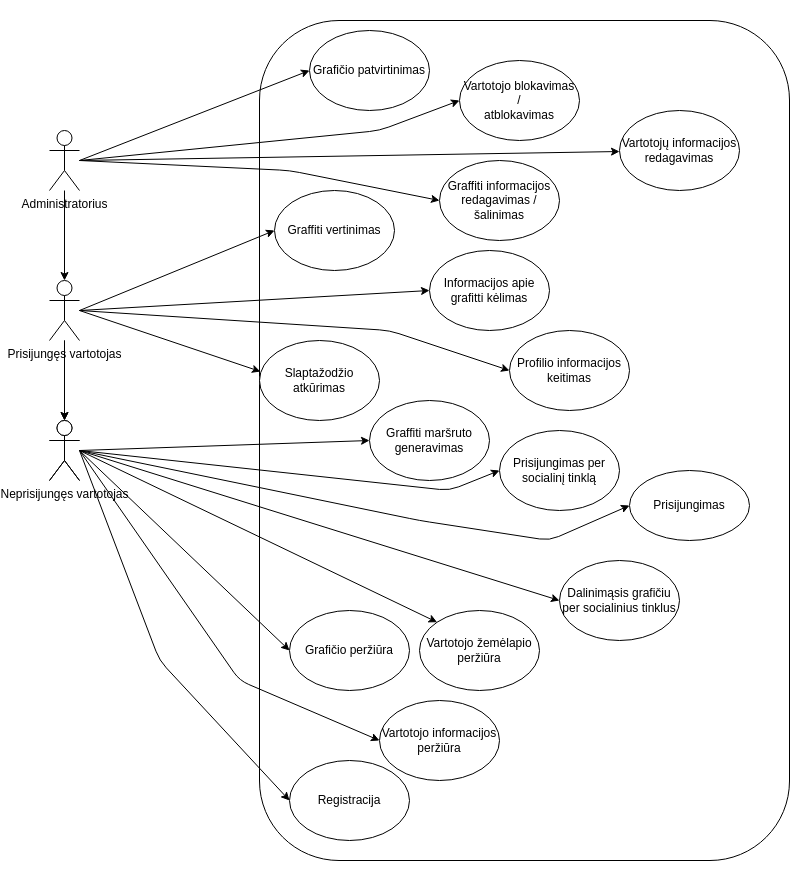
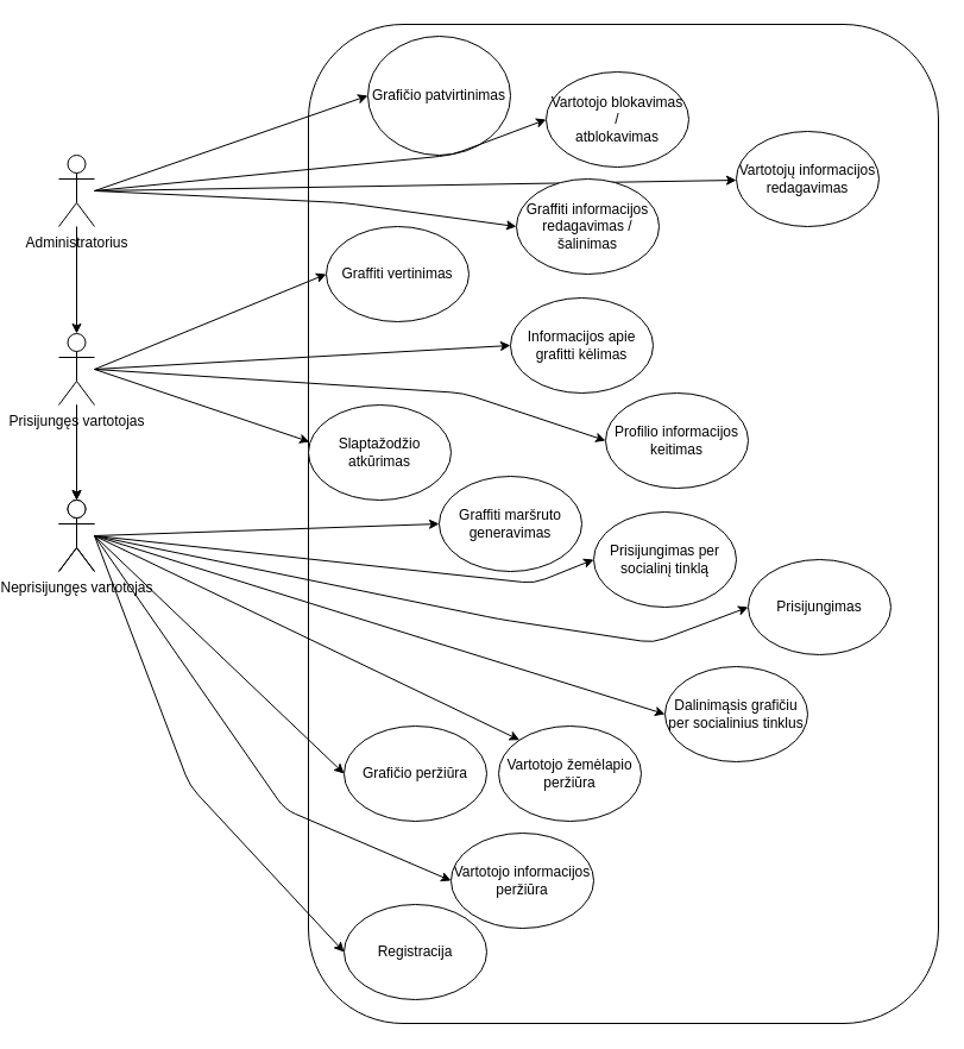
  <mxCell id="0" />
  <mxCell id="1" parent="0" />
  <mxCell id="2" value="" style="edgeStyle=orthogonalEdgeStyle;rounded=0;orthogonalLoop=1;jettySize=auto;html=1;" edge="1" parent="1" source="3" target="4"><mxGeometry relative="1" as="geometry" /></mxCell>
  <mxCell id="3" value="Prisijungęs vartotojas" style="shape=umlActor;verticalLabelPosition=bottom;labelBackgroundColor=#ffffff;verticalAlign=top;html=1;outlineConnect=0;" vertex="1" parent="1"><mxGeometry x="20" y="280" width="30" height="60" as="geometry" /></mxCell>
  <mxCell id="4" value="Prisijungęs vartotojas" style="shape=umlActor;verticalLabelPosition=bottom;labelBackgroundColor=#ffffff;verticalAlign=top;html=1;outlineConnect=0;" vertex="1" parent="1"><mxGeometry x="20" y="420" width="30" height="60" as="geometry" /></mxCell>
  <mxCell id="5" value="Neprisijungęs vartotojas" style="shape=umlActor;verticalLabelPosition=bottom;labelBackgroundColor=#ffffff;verticalAlign=top;html=1;outlineConnect=0;" vertex="1" parent="1"><mxGeometry x="20" y="420" width="30" height="60" as="geometry" /></mxCell>
  <mxCell id="6" value="Administratorius" style="shape=umlActor;verticalLabelPosition=bottom;labelBackgroundColor=#ffffff;verticalAlign=top;html=1;outlineConnect=0;" vertex="1" parent="1"><mxGeometry x="20" y="130" width="30" height="60" as="geometry" /></mxCell>
  <mxCell id="7" value="" style="endArrow=classic;html=1;entryX=0.5;entryY=0;entryDx=0;entryDy=0;entryPerimeter=0;" edge="1" parent="1" target="3"><mxGeometry width="50" height="50" relative="1" as="geometry"><mxPoint x="35" y="190" as="sourcePoint" /><mxPoint x="35" y="290" as="targetPoint" /></mxGeometry></mxCell>
  <mxCell id="8" value="" style="endArrow=classic;html=1;entryX=0.5;entryY=0;entryDx=0;entryDy=0;entryPerimeter=0;" edge="1" parent="1" target="5"><mxGeometry width="50" height="50" relative="1" as="geometry"><mxPoint x="35" y="340" as="sourcePoint" /><mxPoint x="20" y="520" as="targetPoint" /></mxGeometry></mxCell>
  <mxCell id="9" value="" style="rounded=1;whiteSpace=wrap;html=1;" vertex="1" parent="1"><mxGeometry x="230" y="20" width="530" height="840" as="geometry" /></mxCell>
  <mxCell id="10" value="Grafičio peržiūra" style="ellipse;whiteSpace=wrap;html=1;" vertex="1" parent="1"><mxGeometry x="260" y="610" width="120" height="80" as="geometry" /></mxCell>
  <mxCell id="11" value="Informacijos apie grafitti kėlimas" style="ellipse;whiteSpace=wrap;html=1;" vertex="1" parent="1"><mxGeometry x="400" y="250" width="120" height="80" as="geometry" /></mxCell>
  <mxCell id="12" value="Graffiti maršruto generavimas" style="ellipse;whiteSpace=wrap;html=1;" vertex="1" parent="1"><mxGeometry x="340" y="400" width="120" height="80" as="geometry" /></mxCell>
  <mxCell id="13" value="Vartotojo žemėlapio peržiūra" style="ellipse;whiteSpace=wrap;html=1;" vertex="1" parent="1"><mxGeometry x="390" y="610" width="120" height="80" as="geometry" /></mxCell>
- <mxCell id="14" value="Grafičio patvirtinimas" style="ellipse;whiteSpace=wrap;html=1;" vertex="1" parent="1"><mxGeometry x="280" y="30" width="120" height="80" as="geometry" /></mxCell>
+ <mxCell id="14" value="Grafičio patvirtinimas" style="ellipse;whiteSpace=wrap;html=1;" vertex="1" parent="1"><mxGeometry x="280" y="30" width="120" height="100" as="geometry" /></mxCell>
  <mxCell id="15" value="Vartotojo blokavimas&lt;br&gt;/&lt;br&gt;atblokavimas" style="ellipse;whiteSpace=wrap;html=1;" vertex="1" parent="1"><mxGeometry x="430" y="60" width="120" height="80" as="geometry" /></mxCell>
  <mxCell id="16" value="Vartotojo informacijos peržiūra" style="ellipse;whiteSpace=wrap;html=1;" vertex="1" parent="1"><mxGeometry x="350" y="700" width="120" height="80" as="geometry" /></mxCell>
  <mxCell id="17" value="Graffiti vertinimas" style="ellipse;whiteSpace=wrap;html=1;" vertex="1" parent="1"><mxGeometry x="245" y="190" width="120" height="80" as="geometry" /></mxCell>
  <mxCell id="18" value="Slaptažodžio atkūrimas" style="ellipse;whiteSpace=wrap;html=1;" vertex="1" parent="1"><mxGeometry x="230" y="340" width="120" height="80" as="geometry" /></mxCell>
  <mxCell id="19" value="Dalinimąsis grafičiu per socialinius tinklus" style="ellipse;whiteSpace=wrap;html=1;" vertex="1" parent="1"><mxGeometry x="530" y="560" width="120" height="80" as="geometry" /></mxCell>
  <mxCell id="20" value="Prisijungimas per socialinį tinklą" style="ellipse;whiteSpace=wrap;html=1;" vertex="1" parent="1"><mxGeometry x="470" y="430" width="120" height="80" as="geometry" /></mxCell>
  <mxCell id="21" value="" style="endArrow=classic;html=1;entryX=0;entryY=0.5;entryDx=0;entryDy=0;" edge="1" parent="1" target="14"><mxGeometry width="50" height="50" relative="1" as="geometry"><mxPoint x="50" y="160" as="sourcePoint" /><mxPoint x="20" y="780" as="targetPoint" /></mxGeometry></mxCell>
  <mxCell id="22" value="" style="endArrow=classic;html=1;entryX=0;entryY=0.5;entryDx=0;entryDy=0;" edge="1" parent="1" target="17"><mxGeometry width="50" height="50" relative="1" as="geometry"><mxPoint x="50" y="310" as="sourcePoint" /><mxPoint x="20" y="780" as="targetPoint" /></mxGeometry></mxCell>
  <mxCell id="23" value="" style="endArrow=classic;html=1;entryX=0;entryY=0.5;entryDx=0;entryDy=0;" edge="1" parent="1" target="10"><mxGeometry width="50" height="50" relative="1" as="geometry"><mxPoint x="50" y="450" as="sourcePoint" /><mxPoint x="20" y="780" as="targetPoint" /></mxGeometry></mxCell>
  <mxCell id="24" value="" style="endArrow=classic;html=1;entryX=0;entryY=0.5;entryDx=0;entryDy=0;" edge="1" parent="1" target="11"><mxGeometry width="50" height="50" relative="1" as="geometry"><mxPoint x="50" y="310" as="sourcePoint" /><mxPoint x="20" y="780" as="targetPoint" /></mxGeometry></mxCell>
  <mxCell id="25" value="" style="endArrow=classic;html=1;entryX=0.008;entryY=0.388;entryDx=0;entryDy=0;entryPerimeter=0;" edge="1" parent="1" target="18"><mxGeometry width="50" height="50" relative="1" as="geometry"><mxPoint x="50" y="310" as="sourcePoint" /><mxPoint x="20" y="780" as="targetPoint" /></mxGeometry></mxCell>
  <mxCell id="26" value="" style="endArrow=classic;html=1;entryX=0;entryY=0;entryDx=0;entryDy=0;" edge="1" parent="1" target="13"><mxGeometry width="50" height="50" relative="1" as="geometry"><mxPoint x="50" y="450" as="sourcePoint" /><mxPoint x="20" y="780" as="targetPoint" /></mxGeometry></mxCell>
  <mxCell id="27" value="" style="endArrow=classic;html=1;entryX=0;entryY=0.5;entryDx=0;entryDy=0;" edge="1" parent="1" target="19"><mxGeometry width="50" height="50" relative="1" as="geometry"><mxPoint x="50" y="450" as="sourcePoint" /><mxPoint x="20" y="780" as="targetPoint" /></mxGeometry></mxCell>
  <mxCell id="28" value="" style="endArrow=classic;html=1;entryX=0;entryY=0.5;entryDx=0;entryDy=0;" edge="1" parent="1" target="15"><mxGeometry width="50" height="50" relative="1" as="geometry"><mxPoint x="50" y="160" as="sourcePoint" /><mxPoint x="20" y="780" as="targetPoint" /><Array as="points"><mxPoint x="350" y="130" /></Array></mxGeometry></mxCell>
  <mxCell id="29" value="" style="endArrow=classic;html=1;entryX=0;entryY=0.5;entryDx=0;entryDy=0;" edge="1" parent="1" target="12"><mxGeometry width="50" height="50" relative="1" as="geometry"><mxPoint x="50" y="450" as="sourcePoint" /><mxPoint x="20" y="780" as="targetPoint" /></mxGeometry></mxCell>
  <mxCell id="30" value="" style="endArrow=classic;html=1;entryX=0;entryY=0.5;entryDx=0;entryDy=0;" edge="1" parent="1" target="20"><mxGeometry width="50" height="50" relative="1" as="geometry"><mxPoint x="50" y="450" as="sourcePoint" /><mxPoint x="20" y="780" as="targetPoint" /><Array as="points"><mxPoint x="420" y="490" /></Array></mxGeometry></mxCell>
  <mxCell id="31" value="Profilio informacijos keitimas" style="ellipse;whiteSpace=wrap;html=1;" vertex="1" parent="1"><mxGeometry x="480" y="330" width="120" height="80" as="geometry" /></mxCell>
  <mxCell id="32" value="" style="endArrow=classic;html=1;entryX=0;entryY=0.5;entryDx=0;entryDy=0;" edge="1" parent="1" target="31"><mxGeometry width="50" height="50" relative="1" as="geometry"><mxPoint x="50" y="310" as="sourcePoint" /><mxPoint x="20" y="780" as="targetPoint" /><Array as="points"><mxPoint x="360" y="330" /></Array></mxGeometry></mxCell>
  <mxCell id="33" value="" style="endArrow=classic;html=1;entryX=0;entryY=0.5;entryDx=0;entryDy=0;" edge="1" parent="1" target="16"><mxGeometry width="50" height="50" relative="1" as="geometry"><mxPoint x="50" y="450" as="sourcePoint" /><mxPoint x="10" y="880" as="targetPoint" /><Array as="points"><mxPoint x="210" y="680" /></Array></mxGeometry></mxCell>
  <mxCell id="34" value="Vartotojų informacijos redagavimas" style="ellipse;whiteSpace=wrap;html=1;" vertex="1" parent="1"><mxGeometry x="590" y="110" width="120" height="80" as="geometry" /></mxCell>
  <mxCell id="35" value="" style="endArrow=classic;html=1;" edge="1" parent="1" target="34"><mxGeometry width="50" height="50" relative="1" as="geometry"><mxPoint x="50" y="160" as="sourcePoint" /><mxPoint x="602" y="190" as="targetPoint" /></mxGeometry></mxCell>
- <mxCell id="36" value="Graffiti informacijos redagavimas / šalinimas" style="ellipse;whiteSpace=wrap;html=1;" vertex="1" parent="1"><mxGeometry x="410" y="160" width="120" height="80" as="geometry" /></mxCell>
+ <mxCell id="36" value="Graffiti informacijos redagavimas / šalinimas" style="ellipse;whiteSpace=wrap;html=1;" vertex="1" parent="1"><mxGeometry x="405" y="150" width="120" height="80" as="geometry" /></mxCell>
  <mxCell id="37" value="" style="endArrow=classic;html=1;entryX=0;entryY=0.5;entryDx=0;entryDy=0;" edge="1" parent="1" target="36"><mxGeometry width="50" height="50" relative="1" as="geometry"><mxPoint x="50" y="160" as="sourcePoint" /><mxPoint x="130" y="420" as="targetPoint" /><Array as="points"><mxPoint x="260" y="170" /></Array></mxGeometry></mxCell>
  <mxCell id="38" value="Registracija" style="ellipse;whiteSpace=wrap;html=1;" vertex="1" parent="1"><mxGeometry x="260" y="760" width="120" height="80" as="geometry" /></mxCell>
  <mxCell id="39" value="" style="endArrow=classic;html=1;entryX=0;entryY=0.5;entryDx=0;entryDy=0;" edge="1" parent="1" target="38"><mxGeometry width="50" height="50" relative="1" as="geometry"><mxPoint x="50" y="450" as="sourcePoint" /><mxPoint x="20" y="880" as="targetPoint" /><Array as="points"><mxPoint x="130" y="660" /></Array></mxGeometry></mxCell>
- <mxCell id="40" value="Prisijungimas" style="ellipse;whiteSpace=wrap;html=1;" vertex="1" parent="1"><mxGeometry x="600" y="470" width="120" height="70" as="geometry" /></mxCell>
+ <mxCell id="40" value="Prisijungimas" style="ellipse;whiteSpace=wrap;html=1;" vertex="1" parent="1"><mxGeometry x="600" y="470" width="120" height="80" as="geometry" /></mxCell>
  <mxCell id="41" value="" style="endArrow=classic;html=1;entryX=0;entryY=0.5;entryDx=0;entryDy=0;" edge="1" parent="1" target="40"><mxGeometry width="50" height="50" relative="1" as="geometry"><mxPoint x="50" y="450" as="sourcePoint" /><mxPoint x="20" y="880" as="targetPoint" /><Array as="points"><mxPoint x="390" y="520" /><mxPoint x="520" y="540" /></Array></mxGeometry></mxCell>
